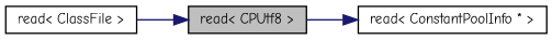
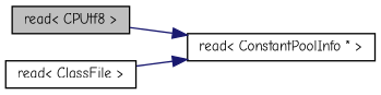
  digraph {
    fontname="Comic Neue"
    rankdir=RL
    node [color=black fillcolor=white fontname="Comic Neue" fontsize=10 shape=record style=filled]
    edge [color=midnightblue dir=back fontname="Comic Neue" fontsize=10 labelfontname=Helvetica labelfontsize=10 style=solid]
    n1 [fillcolor=grey75 fontcolor=black height=0.2 label="read\< CPUtf8 \>" width=0.4]
    n2 [height=0.2 label="read\< ConstantPoolInfo * \>" width=0.4]
    n3 [height=0.2 label="read\< ClassFile \>" width=0.4]
    n2 -> n1
-   n1 -> n3
+   n2 -> n3
  }
